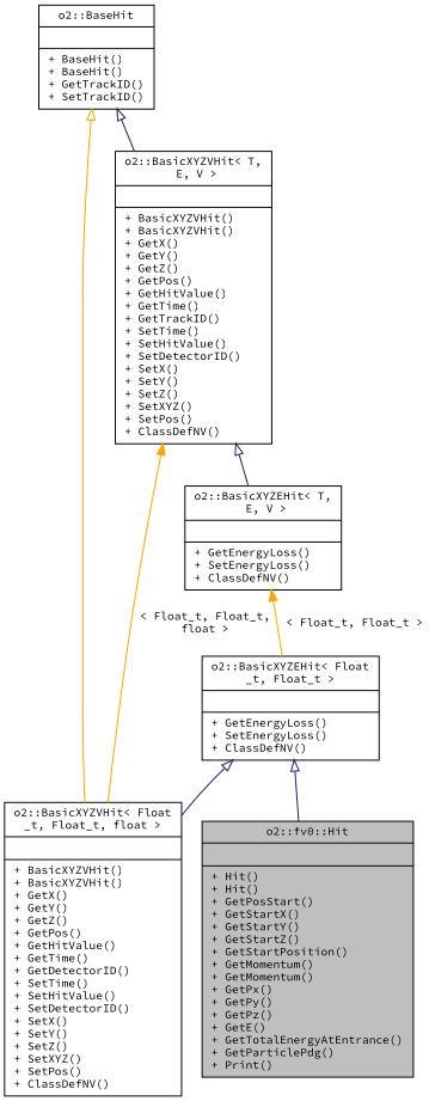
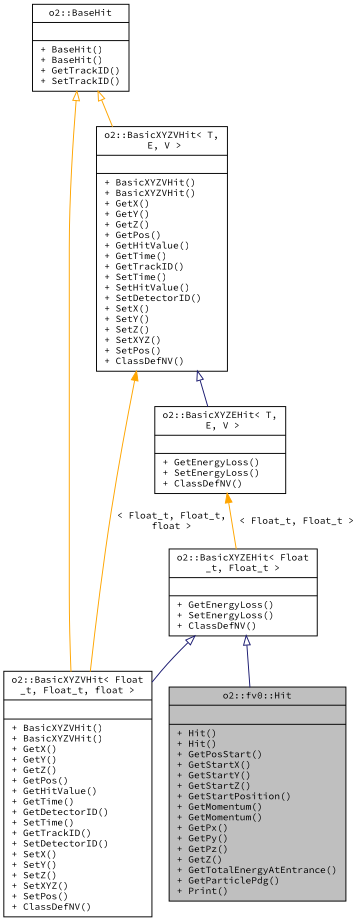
  digraph {
    fontname="Source Code Pro"
    node [color=black fontname="Source Code Pro" fontsize=10 shape=record]
    edge [arrowtail=onormal color=midnightblue dir=back fontname="Source Code Pro" fontsize=10 labelfontname=Helvetica labelfontsize=10 style=solid]
-   n1 [fillcolor=grey75 fontcolor=black height=0.2 label="{o2::fv0::Hit\n||+ Hit()\l+ Hit()\l+ GetPosStart()\l+ GetStartX()\l+ GetStartY()\l+ GetStartZ()\l+ GetStartPosition()\l+ GetMomentum()\l+ GetMomentum()\l+ GetPx()\l+ GetPy()\l+ GetPz()\l+ GetE()\l+ GetTotalEnergyAtEntrance()\l+ GetParticlePdg()\l+ Print()\l}" style=filled width=0.4]
+   n1 [fillcolor=grey75 fontcolor=black height=0.2 label="{o2::fv0::Hit\n||+ Hit()\l+ Hit()\l+ GetPosStart()\l+ GetStartX()\l+ GetStartY()\l+ GetStartZ()\l+ GetStartPosition()\l+ GetMomentum()\l+ GetMomentum()\l+ GetPx()\l+ GetPy()\l+ GetPz()\l+ GetZ()\l+ GetTotalEnergyAtEntrance()\l+ GetParticlePdg()\l+ Print()\l}" style=filled width=0.4]
    n2 [height=0.2 label="{o2::BasicXYZEHit\< Float\l_t, Float_t \>\n||+ GetEnergyLoss()\l+ SetEnergyLoss()\l+ ClassDefNV()\l}" width=0.4]
-   n3 [height=0.2 label="{o2::BasicXYZVHit\< Float\l_t, Float_t, float \>\n||+ BasicXYZVHit()\l+ BasicXYZVHit()\l+ GetX()\l+ GetY()\l+ GetZ()\l+ GetPos()\l+ GetHitValue()\l+ GetTime()\l+ GetDetectorID()\l+ SetTime()\l+ SetHitValue()\l+ SetDetectorID()\l+ SetX()\l+ SetY()\l+ SetZ()\l+ SetXYZ()\l+ SetPos()\l+ ClassDefNV()\l}" width=0.4]
+   n3 [height=0.2 label="{o2::BasicXYZVHit\< Float\l_t, Float_t, float \>\n||+ BasicXYZVHit()\l+ BasicXYZVHit()\l+ GetX()\l+ GetY()\l+ GetZ()\l+ GetPos()\l+ GetHitValue()\l+ GetTime()\l+ GetDetectorID()\l+ SetTime()\l+ GetTrackID()\l+ SetDetectorID()\l+ SetX()\l+ SetY()\l+ SetZ()\l+ SetXYZ()\l+ SetPos()\l+ ClassDefNV()\l}" width=0.4]
    n4 [height=0.2 label="{o2::BaseHit\n||+ BaseHit()\l+ BaseHit()\l+ GetTrackID()\l+ SetTrackID()\l}" width=0.4]
    n5 [height=0.2 label="{o2::BasicXYZVHit\< T,\l E, V \>\n||+ BasicXYZVHit()\l+ BasicXYZVHit()\l+ GetX()\l+ GetY()\l+ GetZ()\l+ GetPos()\l+ GetHitValue()\l+ GetTime()\l+ GetTrackID()\l+ SetTime()\l+ SetHitValue()\l+ SetDetectorID()\l+ SetX()\l+ SetY()\l+ SetZ()\l+ SetXYZ()\l+ SetPos()\l+ ClassDefNV()\l}" width=0.4]
    n6 [height=0.2 label="{o2::BasicXYZEHit\< T,\l E, V \>\n||+ GetEnergyLoss()\l+ SetEnergyLoss()\l+ ClassDefNV()\l}" width=0.4]
    n2 -> n1
    n2 -> n3
    n4 -> n3 [color=orange]
-   n4 -> n5
+   n4 -> n5 [color=orange]
    n5 -> n3 [color=orange label=" \< Float_t, Float_t,\l float \>" arrowtail=""]
    n5 -> n6
    n6 -> n2 [color=orange label=" \< Float_t, Float_t \>" arrowtail=""]
  }
